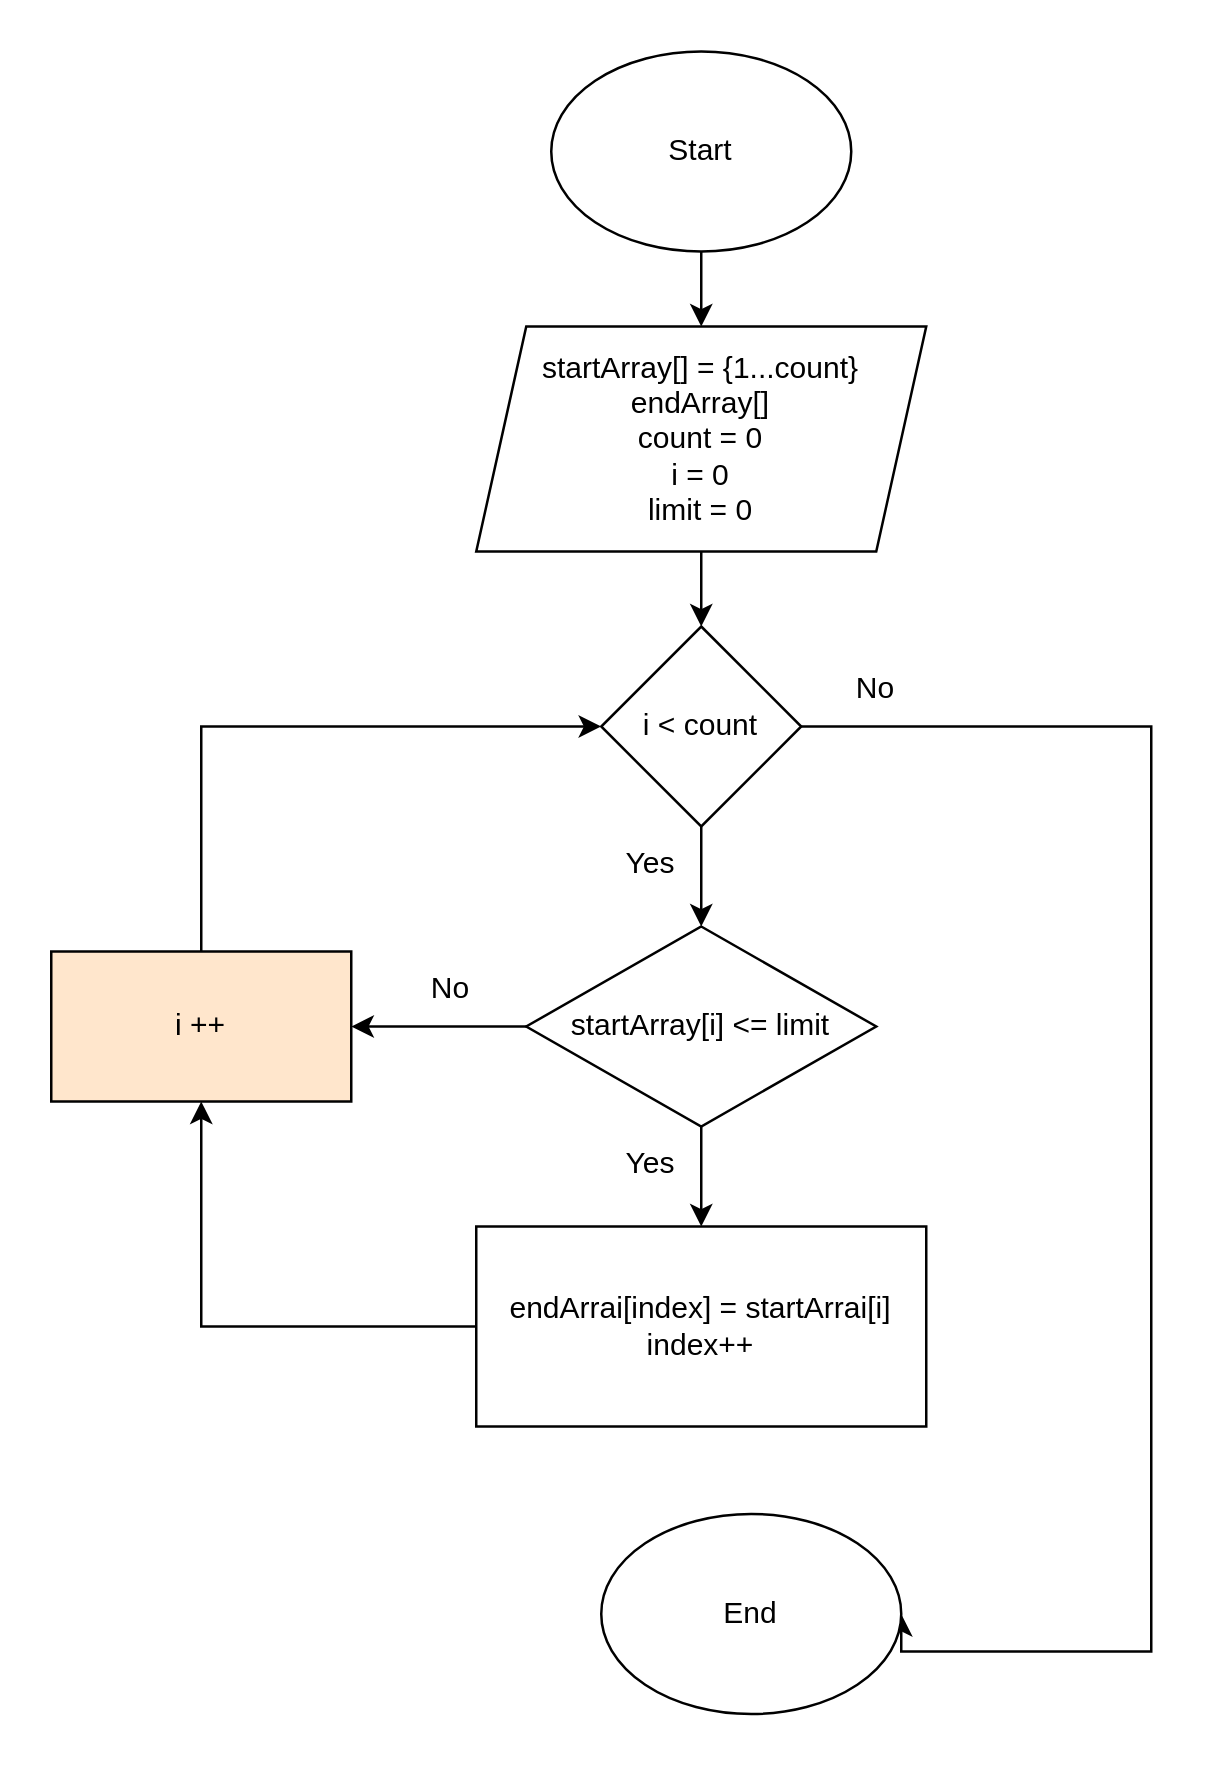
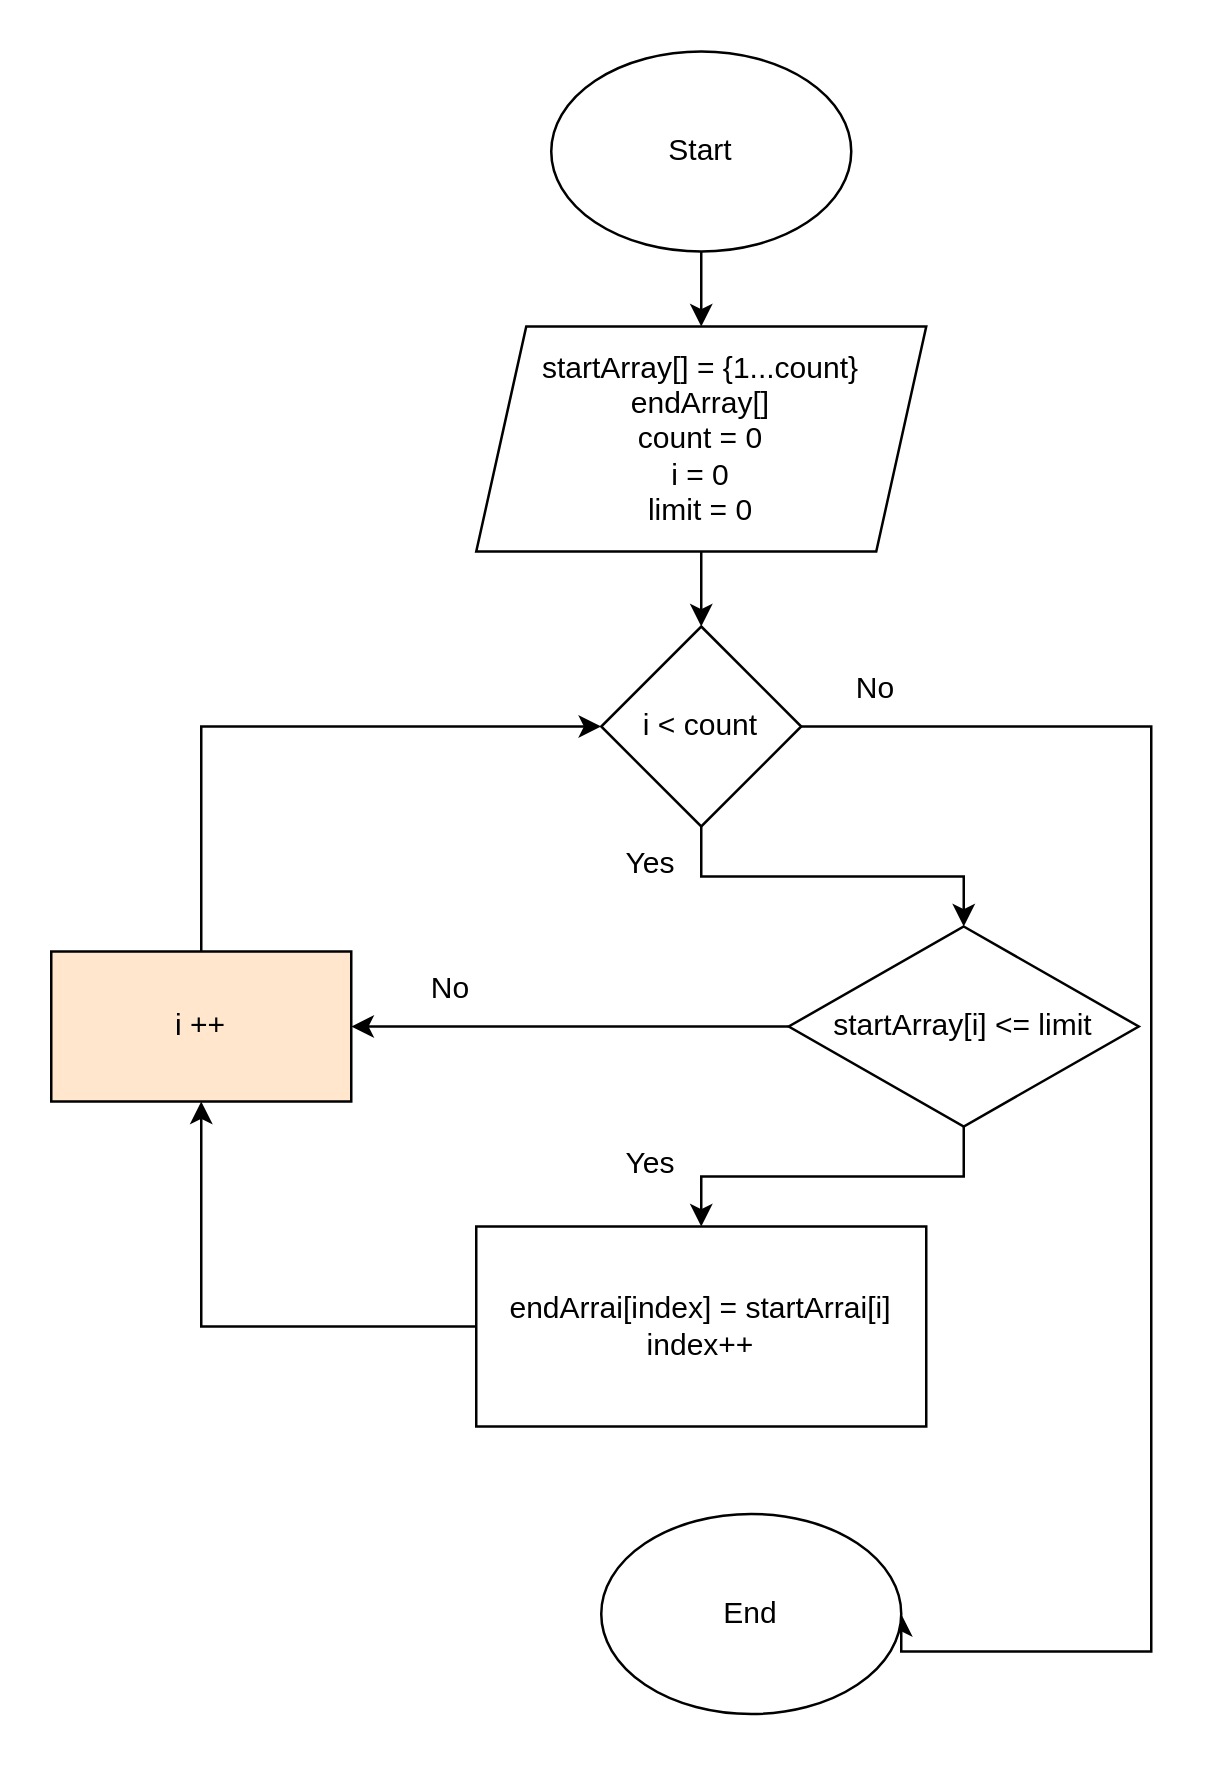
  <mxCell id="0" />
  <mxCell id="1" parent="0" />
  <mxCell id="2" style="edgeStyle=orthogonalEdgeStyle;rounded=0;orthogonalLoop=1;jettySize=auto;html=1;exitX=0.5;exitY=1;exitDx=0;exitDy=0;entryX=0.5;entryY=0;entryDx=0;entryDy=0;" edge="1" parent="1" source="3" target="5"><mxGeometry relative="1" as="geometry" /></mxCell>
  <mxCell id="3" value="Start" style="ellipse;whiteSpace=wrap;html=1;" vertex="1" parent="1"><mxGeometry x="220" y="20" width="120" height="80" as="geometry" /></mxCell>
  <mxCell id="4" style="edgeStyle=orthogonalEdgeStyle;rounded=0;orthogonalLoop=1;jettySize=auto;html=1;exitX=0.5;exitY=1;exitDx=0;exitDy=0;entryX=0.5;entryY=0;entryDx=0;entryDy=0;" edge="1" parent="1" source="5" target="7"><mxGeometry relative="1" as="geometry" /></mxCell>
  <mxCell id="5" value="startArray[] = {1...count}&lt;br&gt;endArray[]&lt;br&gt;count = 0&lt;br&gt;i = 0&lt;br&gt;limit = 0" style="shape=parallelogram;perimeter=parallelogramPerimeter;whiteSpace=wrap;html=1;fixedSize=1;" vertex="1" parent="1"><mxGeometry x="190" y="130" width="180" height="90" as="geometry" /></mxCell>
  <mxCell id="6" style="edgeStyle=orthogonalEdgeStyle;rounded=0;orthogonalLoop=1;jettySize=auto;html=1;exitX=0.5;exitY=1;exitDx=0;exitDy=0;entryX=0.5;entryY=0;entryDx=0;entryDy=0;" edge="1" parent="1" source="7" target="10"><mxGeometry relative="1" as="geometry" /></mxCell>
  <mxCell id="7" value="i &amp;lt; count" style="rhombus;whiteSpace=wrap;html=1;" vertex="1" parent="1"><mxGeometry x="240" y="250" width="80" height="80" as="geometry" /></mxCell>
  <mxCell id="8" style="edgeStyle=orthogonalEdgeStyle;rounded=0;orthogonalLoop=1;jettySize=auto;html=1;exitX=0.5;exitY=1;exitDx=0;exitDy=0;entryX=0.5;entryY=0;entryDx=0;entryDy=0;" edge="1" parent="1" source="10" target="12"><mxGeometry relative="1" as="geometry" /></mxCell>
  <mxCell id="9" style="edgeStyle=orthogonalEdgeStyle;rounded=0;orthogonalLoop=1;jettySize=auto;html=1;exitX=0;exitY=0.5;exitDx=0;exitDy=0;entryX=1;entryY=0.5;entryDx=0;entryDy=0;" edge="1" parent="1" source="10" target="14"><mxGeometry relative="1" as="geometry" /></mxCell>
- <mxCell id="10" value="startArray[i] &amp;lt;= limit" style="rhombus;whiteSpace=wrap;html=1;" vertex="1" parent="1"><mxGeometry x="210" y="370" width="140" height="80" as="geometry" /></mxCell>
+ <mxCell id="10" value="startArray[i] &amp;lt;= limit" style="rhombus;whiteSpace=wrap;html=1;" vertex="1" parent="1"><mxGeometry x="315" y="370" width="140" height="80" as="geometry" /></mxCell>
  <mxCell id="11" style="edgeStyle=orthogonalEdgeStyle;rounded=0;orthogonalLoop=1;jettySize=auto;html=1;exitX=0;exitY=0.5;exitDx=0;exitDy=0;entryX=0.5;entryY=1;entryDx=0;entryDy=0;" edge="1" parent="1" source="12" target="14"><mxGeometry relative="1" as="geometry" /></mxCell>
  <mxCell id="12" value="endArrai[index] = startArrai[i]&lt;br&gt;index++" style="rounded=0;whiteSpace=wrap;html=1;" vertex="1" parent="1"><mxGeometry x="190" y="490" width="180" height="80" as="geometry" /></mxCell>
  <mxCell id="13" style="edgeStyle=orthogonalEdgeStyle;rounded=0;orthogonalLoop=1;jettySize=auto;html=1;exitX=0.5;exitY=0;exitDx=0;exitDy=0;entryX=0;entryY=0.5;entryDx=0;entryDy=0;" edge="1" parent="1" source="14" target="7"><mxGeometry relative="1" as="geometry" /></mxCell>
  <mxCell id="14" value="i ++" style="rounded=0;whiteSpace=wrap;html=1;fillColor=#ffe6cc;" vertex="1" parent="1"><mxGeometry x="20" y="380" width="120" height="60" as="geometry" /></mxCell>
  <mxCell id="15" value="Yes" style="text;html=1;strokeColor=none;fillColor=none;align=center;verticalAlign=middle;whiteSpace=wrap;rounded=0;" vertex="1" parent="1"><mxGeometry x="230" y="330" width="60" height="30" as="geometry" /></mxCell>
  <mxCell id="16" style="edgeStyle=orthogonalEdgeStyle;rounded=0;orthogonalLoop=1;jettySize=auto;html=1;exitX=0;exitY=1;exitDx=0;exitDy=0;entryX=1;entryY=0.5;entryDx=0;entryDy=0;" edge="1" parent="1" source="17" target="20"><mxGeometry relative="1" as="geometry"><Array as="points"><mxPoint x="460" y="290" /><mxPoint x="460" y="660" /></Array></mxGeometry></mxCell>
  <mxCell id="17" value="No" style="text;html=1;strokeColor=none;fillColor=none;align=center;verticalAlign=middle;whiteSpace=wrap;rounded=0;" vertex="1" parent="1"><mxGeometry x="320" y="260" width="60" height="30" as="geometry" /></mxCell>
  <mxCell id="18" value="No" style="text;html=1;strokeColor=none;fillColor=none;align=center;verticalAlign=middle;whiteSpace=wrap;rounded=0;" vertex="1" parent="1"><mxGeometry x="150" y="380" width="60" height="30" as="geometry" /></mxCell>
  <mxCell id="19" value="Yes" style="text;html=1;strokeColor=none;fillColor=none;align=center;verticalAlign=middle;whiteSpace=wrap;rounded=0;" vertex="1" parent="1"><mxGeometry x="230" y="450" width="60" height="30" as="geometry" /></mxCell>
  <mxCell id="20" value="End" style="ellipse;whiteSpace=wrap;html=1;" vertex="1" parent="1"><mxGeometry x="240" y="605" width="120" height="80" as="geometry" /></mxCell>
